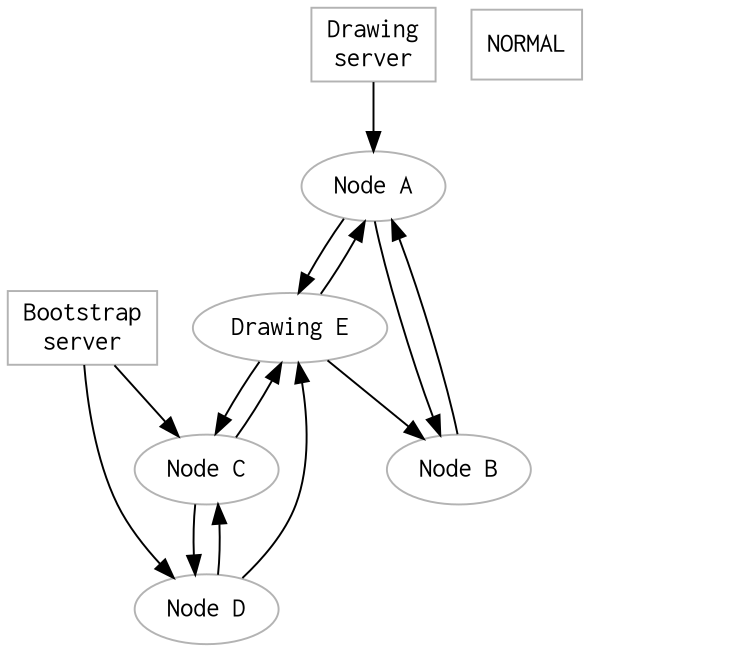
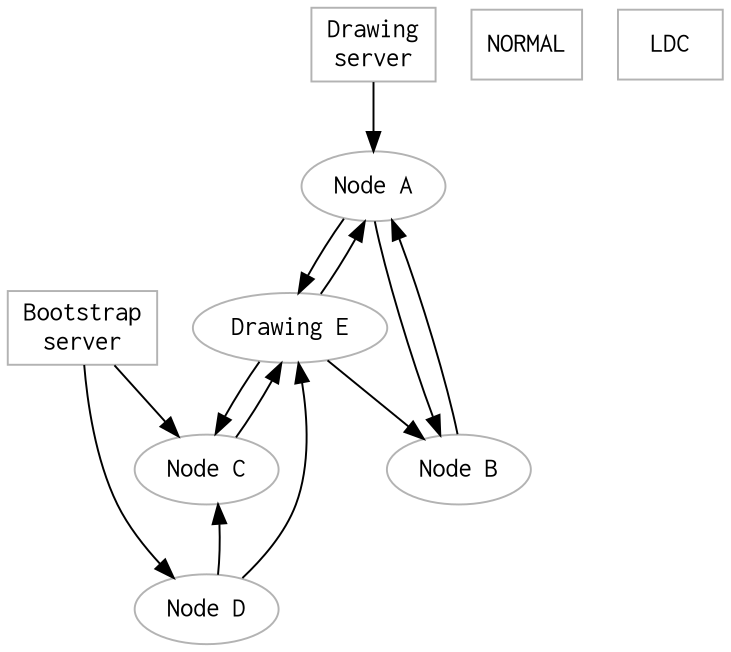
  digraph {
    node [color=gray70 fontname=Courier shape=ellipse]
    n1 [label="Node A"]
    n2 [label="Node B"]
    n3 [label="Drawing E"]
    n4 [label="Node D"]
    n5 [label="Node C"]
    n6 [label="Drawing\nserver" shape=box]
    n7 [label="Bootstrap\nserver" shape=box]
    NORMAL [shape=box]
+   LDC [shape=box]
    n1 -> n2
    n1 -> n3
    n2 -> n1
    n3 -> n1
    n3 -> n2
    n3 -> n5
    n4 -> n3
    n4 -> n5
    n5 -> n3
-   n5 -> n4
    n6 -> n1
    n7 -> n4
    n7 -> n5
  }
